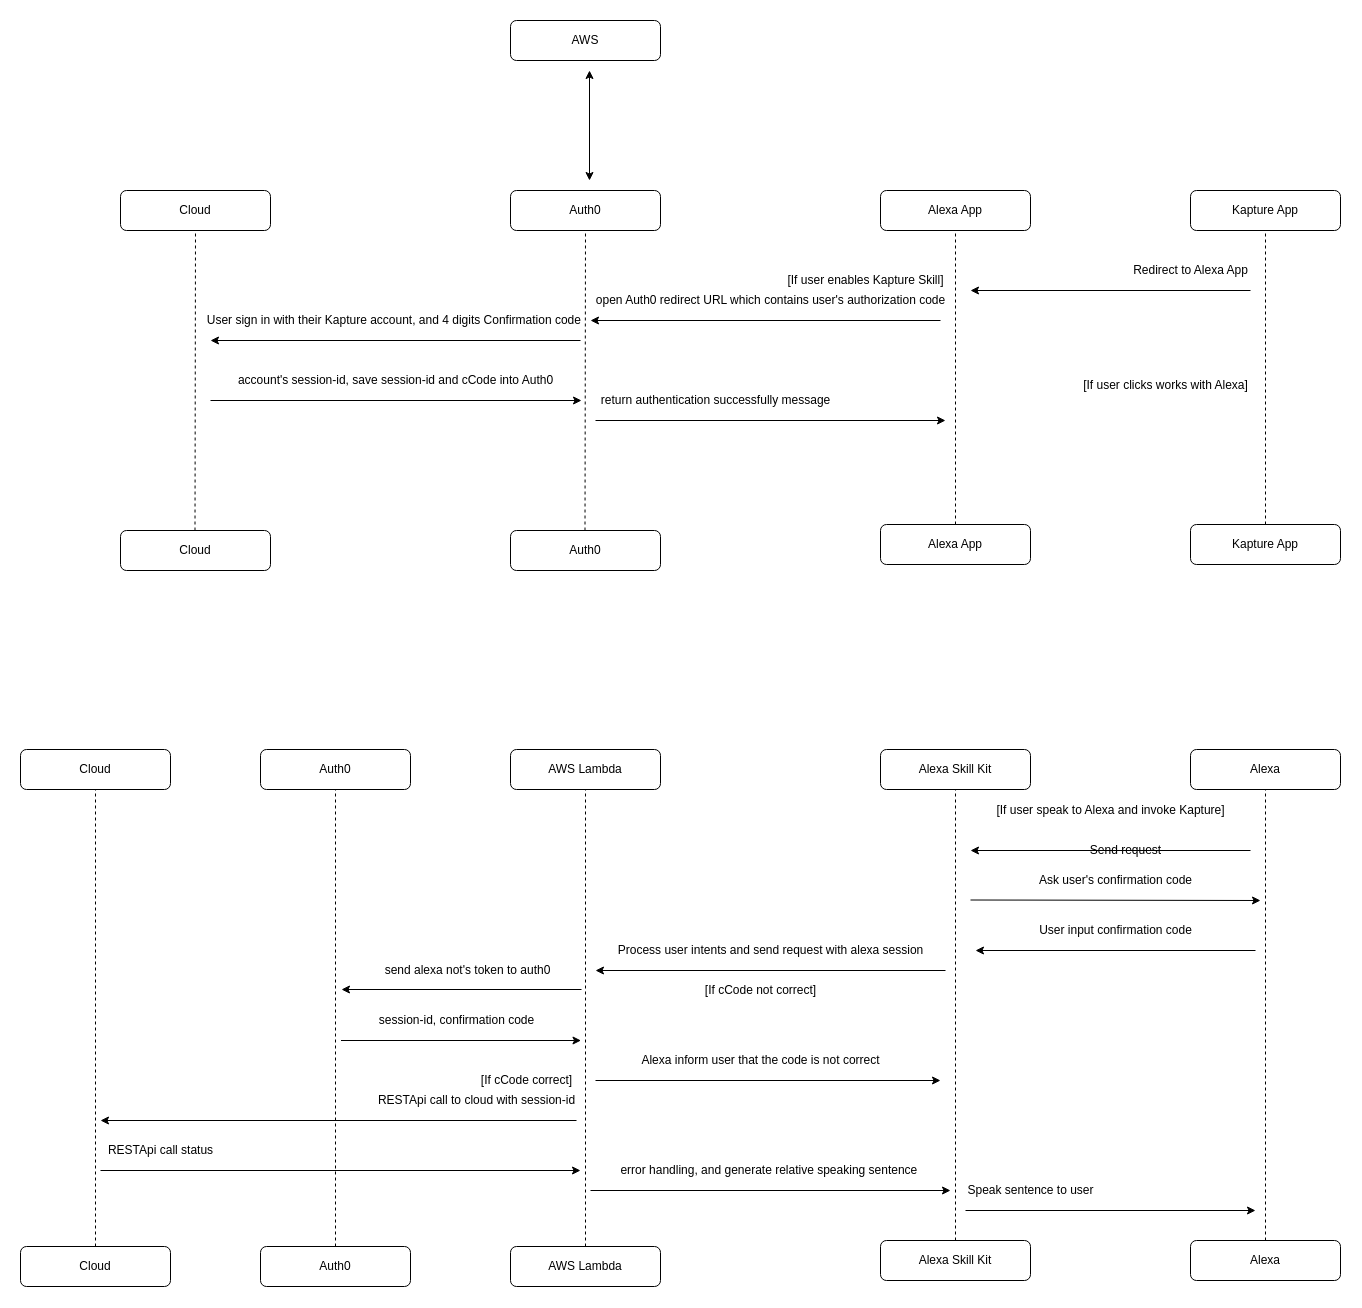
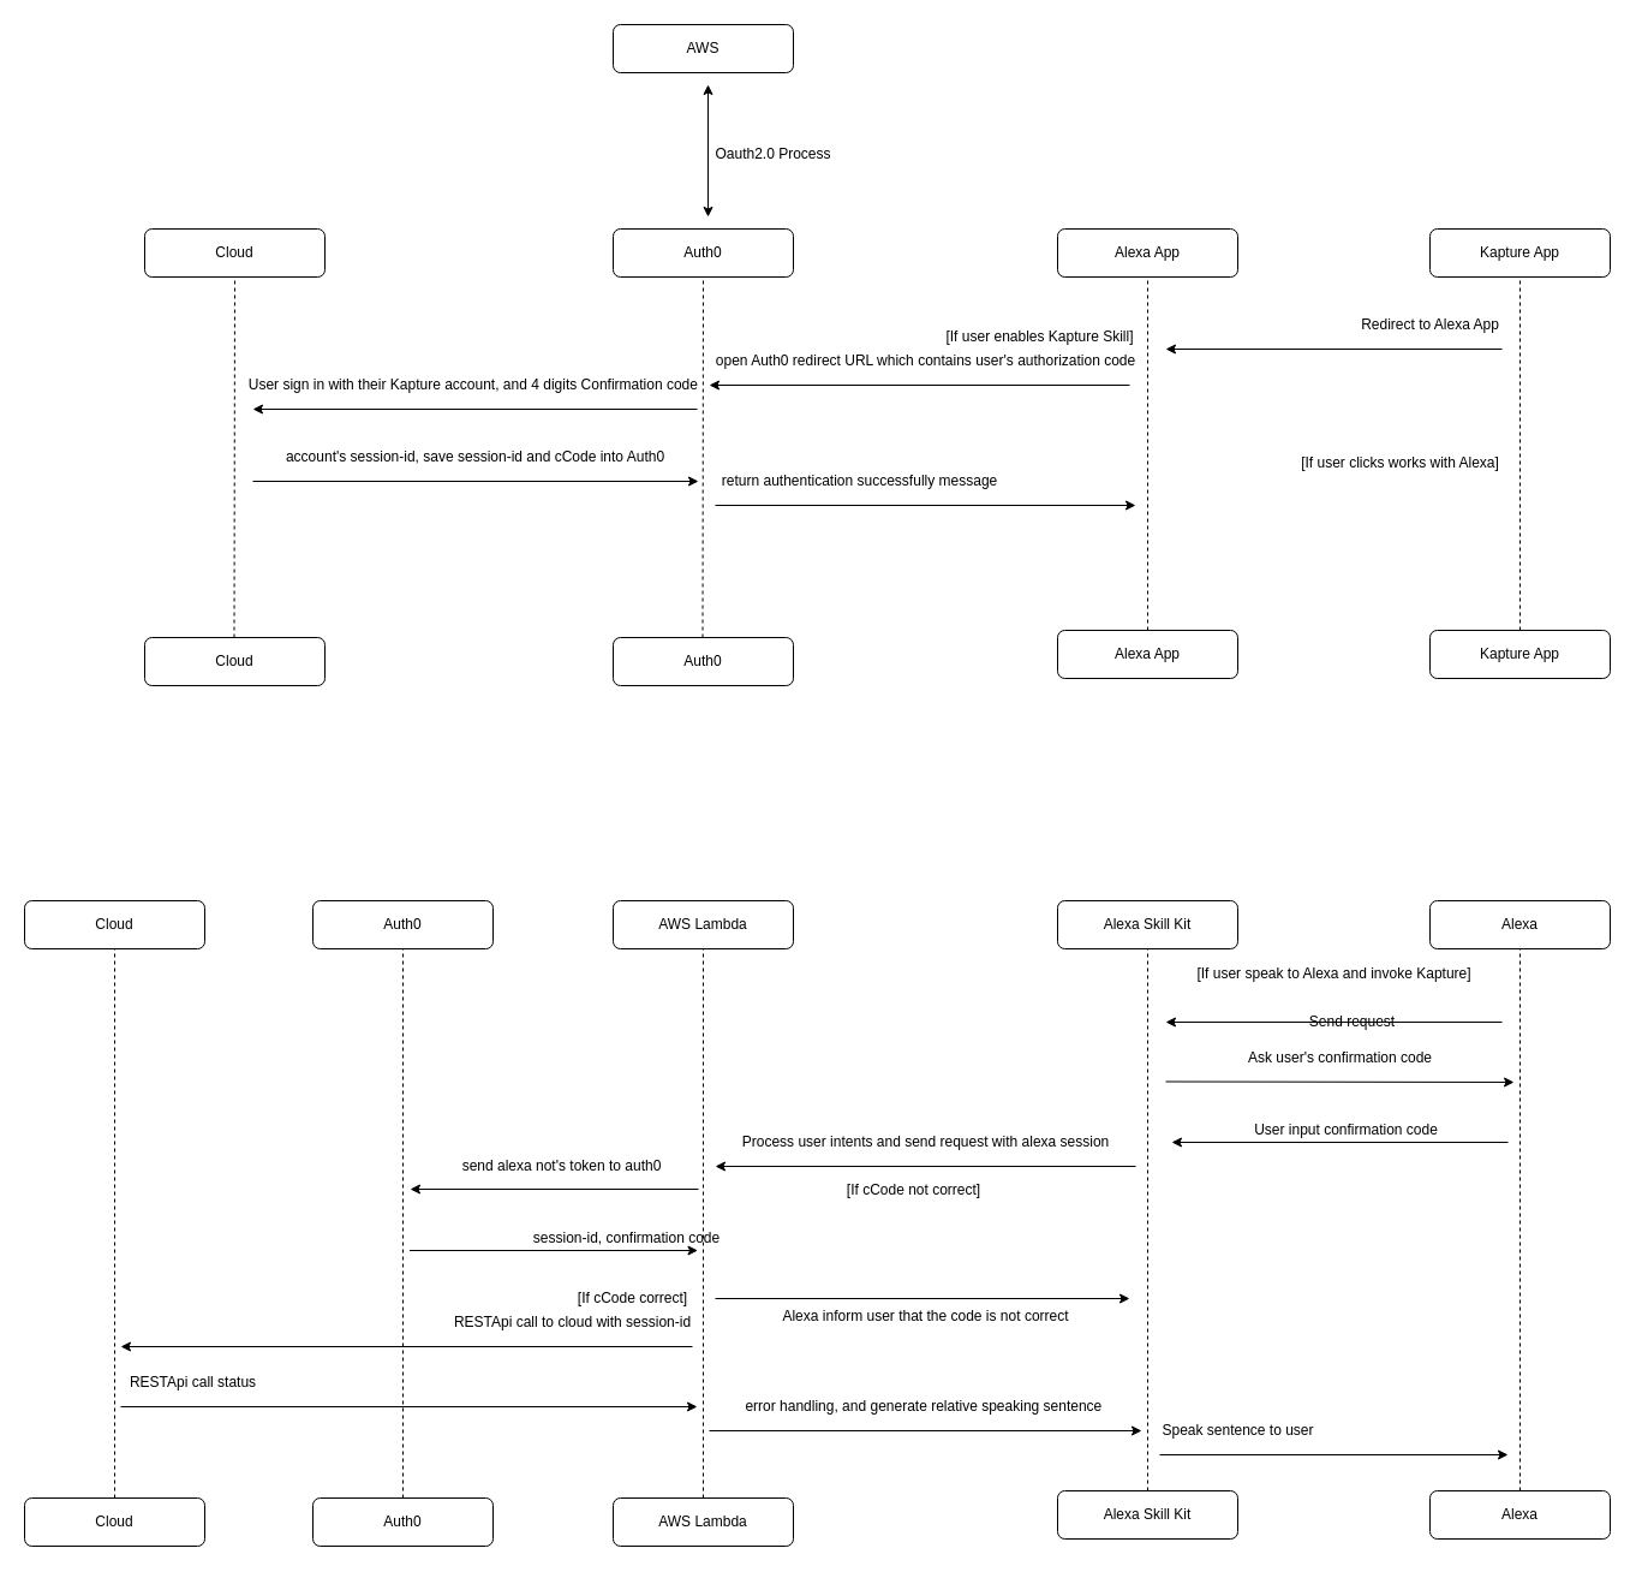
  <mxCell id="0" />
  <mxCell id="1" parent="0" />
  <mxCell id="2" value="Alexa App" style="rounded=1;whiteSpace=wrap;html=1;" vertex="1" parent="1"><mxGeometry x="880" y="190" width="150" height="40" as="geometry" /></mxCell>
  <mxCell id="3" value="Auth0" style="rounded=1;whiteSpace=wrap;html=1;" vertex="1" parent="1"><mxGeometry x="510" y="190" width="150" height="40" as="geometry" /></mxCell>
  <mxCell id="4" value="" style="endArrow=classic;html=1;" edge="1" parent="1"><mxGeometry width="50" height="50" relative="1" as="geometry"><mxPoint x="940" y="320" as="sourcePoint" /><mxPoint x="590" y="320" as="targetPoint" /></mxGeometry></mxCell>
  <mxCell id="5" value="Auth0" style="rounded=1;whiteSpace=wrap;html=1;" vertex="1" parent="1"><mxGeometry x="510" y="530" width="150" height="40" as="geometry" /></mxCell>
  <mxCell id="6" value="Alexa App" style="rounded=1;whiteSpace=wrap;html=1;" vertex="1" parent="1"><mxGeometry x="880" y="524" width="150" height="40" as="geometry" /></mxCell>
  <mxCell id="7" value="" style="endArrow=none;dashed=1;html=1;entryX=0.5;entryY=1;entryDx=0;entryDy=0;exitX=0.5;exitY=0;exitDx=0;exitDy=0;" edge="1" parent="1" source="6" target="2"><mxGeometry width="50" height="50" relative="1" as="geometry"><mxPoint x="880" y="350" as="sourcePoint" /><mxPoint x="930" y="300" as="targetPoint" /></mxGeometry></mxCell>
  <mxCell id="8" value="" style="endArrow=none;dashed=1;html=1;exitX=0.5;exitY=0;exitDx=0;exitDy=0;" edge="1" parent="1"><mxGeometry width="50" height="50" relative="1" as="geometry"><mxPoint x="584.5" y="530" as="sourcePoint" /><mxPoint x="585" y="230" as="targetPoint" /></mxGeometry></mxCell>
  <mxCell id="9" value="open Auth0 redirect URL which contains user's authorization code" style="text;html=1;align=center;verticalAlign=middle;resizable=0;points=[];autosize=1;" vertex="1" parent="1"><mxGeometry x="590" y="290" width="360" height="20" as="geometry" /></mxCell>
  <mxCell id="10" value="Kapture App" style="rounded=1;whiteSpace=wrap;html=1;" vertex="1" parent="1"><mxGeometry x="1190" y="190" width="150" height="40" as="geometry" /></mxCell>
  <mxCell id="11" value="Kapture App" style="rounded=1;whiteSpace=wrap;html=1;" vertex="1" parent="1"><mxGeometry x="1190" y="524" width="150" height="40" as="geometry" /></mxCell>
  <mxCell id="12" value="" style="endArrow=none;dashed=1;html=1;entryX=0.5;entryY=1;entryDx=0;entryDy=0;exitX=0.5;exitY=0;exitDx=0;exitDy=0;" edge="1" parent="1" source="11" target="10"><mxGeometry width="50" height="50" relative="1" as="geometry"><mxPoint x="1190" y="350" as="sourcePoint" /><mxPoint x="1240" y="300" as="targetPoint" /></mxGeometry></mxCell>
  <mxCell id="13" value="" style="endArrow=classic;html=1;" edge="1" parent="1"><mxGeometry width="50" height="50" relative="1" as="geometry"><mxPoint x="1250" y="290" as="sourcePoint" /><mxPoint x="970" y="290" as="targetPoint" /></mxGeometry></mxCell>
  <mxCell id="14" value="Redirect to Alexa App" style="text;html=1;align=center;verticalAlign=middle;resizable=0;points=[];autosize=1;" vertex="1" parent="1"><mxGeometry x="1125" y="260" width="130" height="20" as="geometry" /></mxCell>
  <mxCell id="15" value="Cloud" style="rounded=1;whiteSpace=wrap;html=1;" vertex="1" parent="1"><mxGeometry x="120" y="190" width="150" height="40" as="geometry" /></mxCell>
  <mxCell id="16" value="Cloud" style="rounded=1;whiteSpace=wrap;html=1;" vertex="1" parent="1"><mxGeometry x="120" y="530" width="150" height="40" as="geometry" /></mxCell>
  <mxCell id="17" value="" style="endArrow=none;dashed=1;html=1;exitX=0.5;exitY=0;exitDx=0;exitDy=0;" edge="1" parent="1"><mxGeometry width="50" height="50" relative="1" as="geometry"><mxPoint x="194.5" y="530" as="sourcePoint" /><mxPoint x="195" y="230" as="targetPoint" /></mxGeometry></mxCell>
  <mxCell id="18" value="[If user enables Kapture Skill]" style="text;html=1;align=center;verticalAlign=middle;resizable=0;points=[];autosize=1;" vertex="1" parent="1"><mxGeometry x="780" y="270" width="170" height="20" as="geometry" /></mxCell>
  <mxCell id="19" value="" style="endArrow=classic;html=1;" edge="1" parent="1"><mxGeometry width="50" height="50" relative="1" as="geometry"><mxPoint x="580" y="340" as="sourcePoint" /><mxPoint x="210" y="340" as="targetPoint" /></mxGeometry></mxCell>
  <mxCell id="20" value="User sign in with their Kapture account, and 4 digits Confirmation code&amp;nbsp;" style="text;html=1;align=center;verticalAlign=middle;resizable=0;points=[];autosize=1;" vertex="1" parent="1"><mxGeometry x="200" y="310" width="390" height="20" as="geometry" /></mxCell>
  <mxCell id="21" value="" style="endArrow=classic;html=1;" edge="1" parent="1"><mxGeometry width="50" height="50" relative="1" as="geometry"><mxPoint x="210" y="400" as="sourcePoint" /><mxPoint x="581" y="400" as="targetPoint" /></mxGeometry></mxCell>
  <mxCell id="22" value="account's session-id, save session-id and cCode into Auth0" style="text;html=1;align=center;verticalAlign=middle;resizable=0;points=[];autosize=1;" vertex="1" parent="1"><mxGeometry x="230" y="370" width="330" height="20" as="geometry" /></mxCell>
  <mxCell id="23" value="" style="endArrow=classic;html=1;" edge="1" parent="1"><mxGeometry width="50" height="50" relative="1" as="geometry"><mxPoint x="595" y="420" as="sourcePoint" /><mxPoint x="945" y="420" as="targetPoint" /></mxGeometry></mxCell>
  <mxCell id="24" value="return authentication successfully message" style="text;html=1;align=center;verticalAlign=middle;resizable=0;points=[];autosize=1;" vertex="1" parent="1"><mxGeometry x="595" y="390" width="240" height="20" as="geometry" /></mxCell>
  <mxCell id="25" value="Alexa Skill Kit" style="rounded=1;whiteSpace=wrap;html=1;" vertex="1" parent="1"><mxGeometry x="880" y="749" width="150" height="40" as="geometry" /></mxCell>
  <mxCell id="26" value="AWS Lambda" style="rounded=1;whiteSpace=wrap;html=1;" vertex="1" parent="1"><mxGeometry x="510" y="749" width="150" height="40" as="geometry" /></mxCell>
  <mxCell id="27" value="" style="endArrow=classic;html=1;" edge="1" parent="1"><mxGeometry width="50" height="50" relative="1" as="geometry"><mxPoint x="945" y="970" as="sourcePoint" /><mxPoint x="595" y="970" as="targetPoint" /></mxGeometry></mxCell>
  <mxCell id="28" value="AWS Lambda" style="rounded=1;whiteSpace=wrap;html=1;" vertex="1" parent="1"><mxGeometry x="510" y="1246" width="150" height="40" as="geometry" /></mxCell>
  <mxCell id="29" value="Alexa Skill Kit" style="rounded=1;whiteSpace=wrap;html=1;" vertex="1" parent="1"><mxGeometry x="880" y="1240" width="150" height="40" as="geometry" /></mxCell>
  <mxCell id="30" value="" style="endArrow=none;dashed=1;html=1;entryX=0.5;entryY=1;entryDx=0;entryDy=0;exitX=0.5;exitY=0;exitDx=0;exitDy=0;" edge="1" parent="1" source="29" target="25"><mxGeometry width="50" height="50" relative="1" as="geometry"><mxPoint x="880" y="909" as="sourcePoint" /><mxPoint x="930" y="859" as="targetPoint" /></mxGeometry></mxCell>
  <mxCell id="31" value="" style="endArrow=none;dashed=1;html=1;exitX=0.5;exitY=0;exitDx=0;exitDy=0;" edge="1" parent="1" source="28"><mxGeometry width="50" height="50" relative="1" as="geometry"><mxPoint x="584.5" y="1089" as="sourcePoint" /><mxPoint x="585" y="789" as="targetPoint" /></mxGeometry></mxCell>
  <mxCell id="32" value="Process user intents and send request with alexa session" style="text;html=1;align=center;verticalAlign=middle;resizable=0;points=[];autosize=1;" vertex="1" parent="1"><mxGeometry x="610" y="940" width="320" height="20" as="geometry" /></mxCell>
  <mxCell id="33" value="Alexa" style="rounded=1;whiteSpace=wrap;html=1;" vertex="1" parent="1"><mxGeometry x="1190" y="749" width="150" height="40" as="geometry" /></mxCell>
  <mxCell id="34" value="Alexa" style="rounded=1;whiteSpace=wrap;html=1;" vertex="1" parent="1"><mxGeometry x="1190" y="1240" width="150" height="40" as="geometry" /></mxCell>
  <mxCell id="35" value="" style="endArrow=none;dashed=1;html=1;entryX=0.5;entryY=1;entryDx=0;entryDy=0;exitX=0.5;exitY=0;exitDx=0;exitDy=0;" edge="1" parent="1" source="34" target="33"><mxGeometry width="50" height="50" relative="1" as="geometry"><mxPoint x="1190" y="909" as="sourcePoint" /><mxPoint x="1240" y="859" as="targetPoint" /></mxGeometry></mxCell>
  <mxCell id="36" value="" style="endArrow=classic;html=1;" edge="1" parent="1"><mxGeometry width="50" height="50" relative="1" as="geometry"><mxPoint x="1250" y="850" as="sourcePoint" /><mxPoint x="970" y="850" as="targetPoint" /></mxGeometry></mxCell>
  <mxCell id="37" value="Send request" style="text;html=1;align=center;verticalAlign=middle;resizable=0;points=[];autosize=1;" vertex="1" parent="1"><mxGeometry x="1080" y="840" width="90" height="20" as="geometry" /></mxCell>
  <mxCell id="38" value="Cloud" style="rounded=1;whiteSpace=wrap;html=1;" vertex="1" parent="1"><mxGeometry x="20" y="749" width="150" height="40" as="geometry" /></mxCell>
  <mxCell id="39" value="Cloud" style="rounded=1;whiteSpace=wrap;html=1;" vertex="1" parent="1"><mxGeometry x="20" y="1246" width="150" height="40" as="geometry" /></mxCell>
  <mxCell id="40" value="" style="endArrow=none;dashed=1;html=1;exitX=0.5;exitY=0;exitDx=0;exitDy=0;" edge="1" parent="1" source="39"><mxGeometry width="50" height="50" relative="1" as="geometry"><mxPoint x="95" y="1180" as="sourcePoint" /><mxPoint x="95" y="789" as="targetPoint" /></mxGeometry></mxCell>
  <mxCell id="41" value="[If user speak to Alexa and invoke Kapture]" style="text;html=1;align=center;verticalAlign=middle;resizable=0;points=[];autosize=1;" vertex="1" parent="1"><mxGeometry x="990" y="800" width="240" height="20" as="geometry" /></mxCell>
  <mxCell id="42" value="" style="endArrow=classic;html=1;" edge="1" parent="1"><mxGeometry width="50" height="50" relative="1" as="geometry"><mxPoint x="581" y="989" as="sourcePoint" /><mxPoint x="341" y="989" as="targetPoint" /></mxGeometry></mxCell>
  <mxCell id="43" value="" style="endArrow=classic;html=1;" edge="1" parent="1"><mxGeometry width="50" height="50" relative="1" as="geometry"><mxPoint x="595" y="1080" as="sourcePoint" /><mxPoint x="940" y="1080" as="targetPoint" /></mxGeometry></mxCell>
- <mxCell id="44" value="Alexa inform user that the code is not correct" style="text;html=1;align=center;verticalAlign=middle;resizable=0;points=[];autosize=1;" vertex="1" parent="1"><mxGeometry x="635" y="1050" width="250" height="20" as="geometry" /></mxCell>
+ <mxCell id="44" value="Alexa inform user that the code is not correct" style="text;html=1;align=center;verticalAlign=middle;resizable=0;points=[];autosize=1;" vertex="1" parent="1"><mxGeometry x="645" y="1085" width="250" height="20" as="geometry" /></mxCell>
  <mxCell id="45" value="" style="endArrow=classic;html=1;" edge="1" parent="1"><mxGeometry width="50" height="50" relative="1" as="geometry"><mxPoint x="340.5" y="1040" as="sourcePoint" /><mxPoint x="580.5" y="1040" as="targetPoint" /></mxGeometry></mxCell>
- <mxCell id="46" value="session-id, confirmation code" style="text;html=1;align=center;verticalAlign=middle;resizable=0;points=[];autosize=1;" vertex="1" parent="1"><mxGeometry x="371" y="1010" width="170" height="20" as="geometry" /></mxCell>
+ <mxCell id="46" value="session-id, confirmation code" style="text;html=1;align=center;verticalAlign=middle;resizable=0;points=[];autosize=1;" vertex="1" parent="1"><mxGeometry x="436" y="1020" width="170" height="20" as="geometry" /></mxCell>
  <mxCell id="47" value="Auth0" style="rounded=1;whiteSpace=wrap;html=1;" vertex="1" parent="1"><mxGeometry x="260" y="749" width="150" height="40" as="geometry" /></mxCell>
  <mxCell id="48" value="Auth0" style="rounded=1;whiteSpace=wrap;html=1;" vertex="1" parent="1"><mxGeometry x="260" y="1246" width="150" height="40" as="geometry" /></mxCell>
  <mxCell id="49" value="" style="endArrow=none;dashed=1;html=1;exitX=0.5;exitY=0;exitDx=0;exitDy=0;" edge="1" parent="1" source="48"><mxGeometry width="50" height="50" relative="1" as="geometry"><mxPoint x="334.5" y="1089" as="sourcePoint" /><mxPoint x="335" y="789" as="targetPoint" /></mxGeometry></mxCell>
  <mxCell id="50" value="send alexa not's token to auth0" style="text;html=1;align=center;verticalAlign=middle;resizable=0;points=[];autosize=1;" vertex="1" parent="1"><mxGeometry x="362" y="960" width="210" height="20" as="geometry" /></mxCell>
  <mxCell id="51" value="" style="endArrow=classic;html=1;" edge="1" parent="1"><mxGeometry width="50" height="50" relative="1" as="geometry"><mxPoint x="970" y="899.5" as="sourcePoint" /><mxPoint x="1260" y="900" as="targetPoint" /></mxGeometry></mxCell>
  <mxCell id="52" value="Ask user's confirmation code" style="text;html=1;align=center;verticalAlign=middle;resizable=0;points=[];autosize=1;" vertex="1" parent="1"><mxGeometry x="1030" y="870" width="170" height="20" as="geometry" /></mxCell>
  <mxCell id="53" value="" style="endArrow=classic;html=1;" edge="1" parent="1"><mxGeometry width="50" height="50" relative="1" as="geometry"><mxPoint x="1255" y="950" as="sourcePoint" /><mxPoint x="975" y="950" as="targetPoint" /></mxGeometry></mxCell>
- <mxCell id="54" value="User input confirmation code" style="text;html=1;align=center;verticalAlign=middle;resizable=0;points=[];autosize=1;" vertex="1" parent="1"><mxGeometry x="1030" y="920" width="170" height="20" as="geometry" /></mxCell>
+ <mxCell id="54" value="User input confirmation code" style="text;html=1;align=center;verticalAlign=middle;resizable=0;points=[];autosize=1;" vertex="1" parent="1"><mxGeometry x="1035" y="930" width="170" height="20" as="geometry" /></mxCell>
  <mxCell id="55" value="[If cCode not correct]" style="text;html=1;align=center;verticalAlign=middle;resizable=0;points=[];autosize=1;" vertex="1" parent="1"><mxGeometry x="695" y="980" width="130" height="20" as="geometry" /></mxCell>
  <mxCell id="56" value="" style="endArrow=classic;html=1;" edge="1" parent="1"><mxGeometry width="50" height="50" relative="1" as="geometry"><mxPoint x="576" y="1120" as="sourcePoint" /><mxPoint x="100" y="1120" as="targetPoint" /></mxGeometry></mxCell>
  <mxCell id="57" value="[If cCode correct]" style="text;html=1;align=center;verticalAlign=middle;resizable=0;points=[];autosize=1;" vertex="1" parent="1"><mxGeometry x="471" y="1070" width="110" height="20" as="geometry" /></mxCell>
  <mxCell id="58" value="RESTApi call to cloud with session-id" style="text;html=1;align=center;verticalAlign=middle;resizable=0;points=[];autosize=1;" vertex="1" parent="1"><mxGeometry x="371" y="1090" width="210" height="20" as="geometry" /></mxCell>
  <mxCell id="59" value="" style="endArrow=classic;html=1;" edge="1" parent="1"><mxGeometry width="50" height="50" relative="1" as="geometry"><mxPoint x="100" y="1170" as="sourcePoint" /><mxPoint x="580" y="1170" as="targetPoint" /></mxGeometry></mxCell>
  <mxCell id="60" value="RESTApi call status" style="text;html=1;align=center;verticalAlign=middle;resizable=0;points=[];autosize=1;" vertex="1" parent="1"><mxGeometry x="100" y="1140" width="120" height="20" as="geometry" /></mxCell>
  <mxCell id="61" value="" style="endArrow=classic;html=1;" edge="1" parent="1"><mxGeometry width="50" height="50" relative="1" as="geometry"><mxPoint x="590" y="1190" as="sourcePoint" /><mxPoint x="950" y="1190" as="targetPoint" /></mxGeometry></mxCell>
  <mxCell id="62" value="error handling, and generate relative speaking sentence&amp;nbsp;" style="text;html=1;align=center;verticalAlign=middle;resizable=0;points=[];autosize=1;" vertex="1" parent="1"><mxGeometry x="610" y="1160" width="320" height="20" as="geometry" /></mxCell>
  <mxCell id="63" value="" style="endArrow=classic;html=1;" edge="1" parent="1"><mxGeometry width="50" height="50" relative="1" as="geometry"><mxPoint x="965" y="1210" as="sourcePoint" /><mxPoint x="1255" y="1210" as="targetPoint" /></mxGeometry></mxCell>
  <mxCell id="64" value="Speak sentence to user" style="text;html=1;align=center;verticalAlign=middle;resizable=0;points=[];autosize=1;" vertex="1" parent="1"><mxGeometry x="960" y="1180" width="140" height="20" as="geometry" /></mxCell>
  <mxCell id="65" value="[If user clicks works with Alexa]" style="text;html=1;align=center;verticalAlign=middle;resizable=0;points=[];autosize=1;" vertex="1" parent="1"><mxGeometry x="1075" y="375" width="180" height="20" as="geometry" /></mxCell>
  <mxCell id="66" value="AWS" style="rounded=1;whiteSpace=wrap;html=1;" vertex="1" parent="1"><mxGeometry x="510" y="20" width="150" height="40" as="geometry" /></mxCell>
  <mxCell id="67" value="" style="endArrow=classic;startArrow=classic;html=1;" edge="1" parent="1"><mxGeometry width="50" height="50" relative="1" as="geometry"><mxPoint x="589" y="180" as="sourcePoint" /><mxPoint x="589" y="70" as="targetPoint" /></mxGeometry></mxCell>
+ <mxCell id="68" value="Oauth2.0 Process" style="text;html=1;align=center;verticalAlign=middle;resizable=0;points=[];autosize=1;" vertex="1" parent="1"><mxGeometry x="588" y="118" width="110" height="20" as="geometry" /></mxCell>
